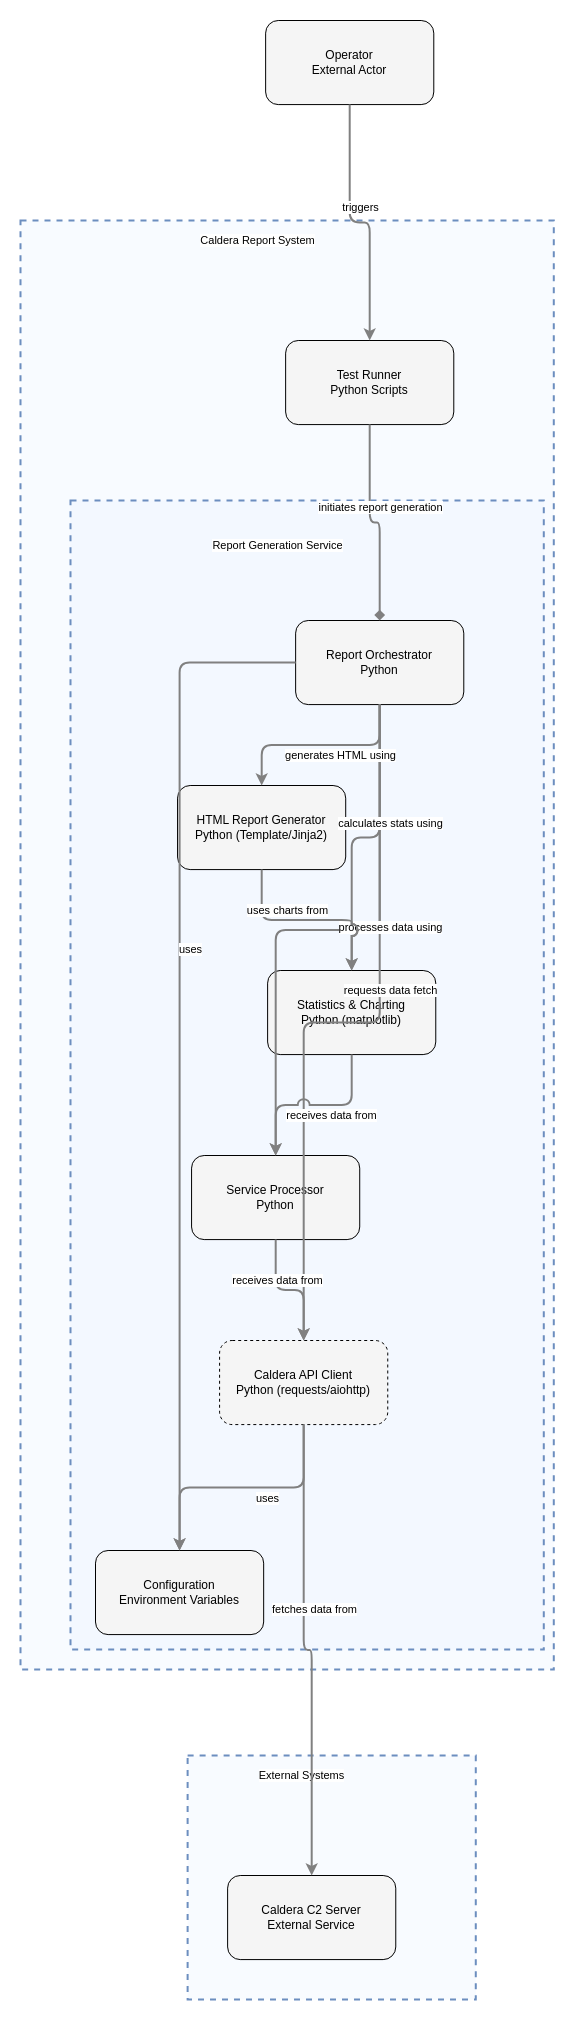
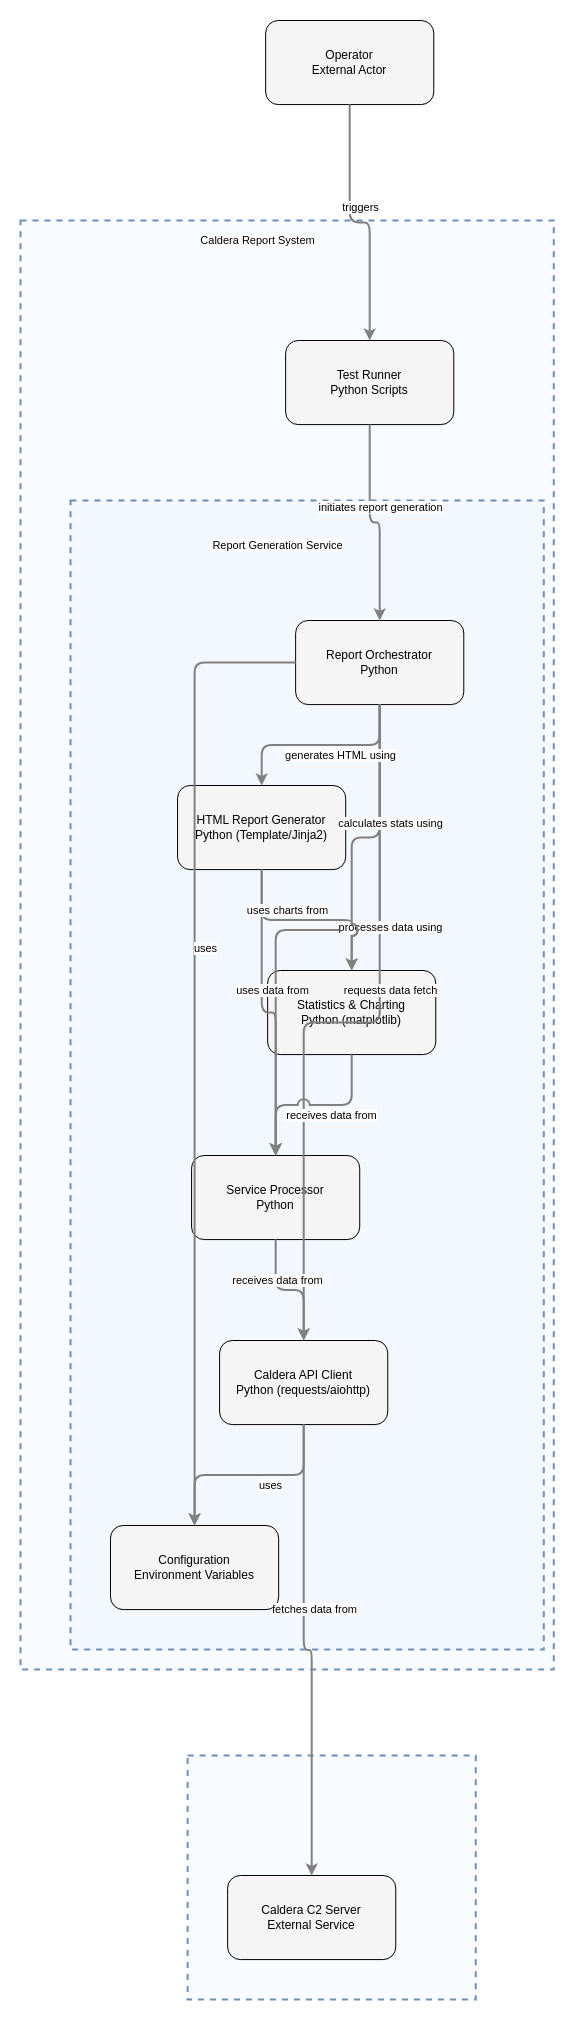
  <mxCell id="0" />
  <mxCell id="1" parent="0" />
  <mxCell id="2" value="" style="html=1;whiteSpace=wrap;container=1;fillColor=#dae8fc;strokeColor=#6c8ebf;dashed=1;fillOpacity=20;strokeWidth=2;containerType=none;recursiveResize=0;movable=1;resizable=1;autosize=0;dropTarget=0" vertex="1" parent="6"><mxGeometry x="50" y="280" width="473.289" height="1149.079" as="geometry" /></mxCell>
  <mxCell id="3" value="Report Generation Service" style="edgeLabel;html=1;align=center;verticalAlign=middle;resizable=0;labelBackgroundColor=white;spacing=5" vertex="1" parent="6"><mxGeometry x="58" y="313" width="397.289" height="24" as="geometry" /></mxCell>
  <mxCell id="4" value="" style="html=1;whiteSpace=wrap;container=1;fillColor=#dae8fc;strokeColor=#6c8ebf;dashed=1;fillOpacity=20;strokeWidth=2;containerType=none;recursiveResize=0;movable=1;resizable=1;autosize=0;dropTarget=0" vertex="1" parent="1"><mxGeometry x="187.118" y="1755" width="288.158" height="244.079" as="geometry" /></mxCell>
- <mxCell id="5" value="External Systems" style="edgeLabel;html=1;align=center;verticalAlign=middle;resizable=0;labelBackgroundColor=white;spacing=5" vertex="1" parent="1"><mxGeometry x="195.118" y="1763" width="212.158" height="24" as="geometry" /></mxCell>
  <mxCell id="6" value="" style="html=1;whiteSpace=wrap;container=1;fillColor=#dae8fc;strokeColor=#6c8ebf;dashed=1;fillOpacity=20;strokeWidth=2;containerType=none;recursiveResize=0;movable=1;resizable=1;autosize=0;dropTarget=0" vertex="1" parent="1"><mxGeometry x="20" y="220" width="533.289" height="1449.079" as="geometry" /></mxCell>
  <mxCell id="7" value="Caldera Report System" style="edgeLabel;html=1;align=center;verticalAlign=middle;resizable=0;labelBackgroundColor=white;spacing=5" vertex="1" parent="1"><mxGeometry x="28" y="228" width="457.289" height="24" as="geometry" /></mxCell>
  <mxCell id="8" value="Operator&lt;br&gt;External Actor" style="rounded=1;whiteSpace=wrap;html=1;fillColor=#f5f5f5" vertex="1" parent="1"><mxGeometry x="265.132" y="20" width="168.158" height="84.079" as="geometry" /></mxCell>
  <mxCell id="9" value="Test Runner&lt;br&gt;Python Scripts" style="rounded=1;whiteSpace=wrap;html=1;fillColor=#f5f5f5" vertex="1" parent="6"><mxGeometry x="265.132" y="120" width="168.158" height="84.079" as="geometry" /></mxCell>
  <mxCell id="10" value="Caldera C2 Server&lt;br&gt;External Service" style="rounded=1;whiteSpace=wrap;html=1;fillColor=#f5f5f5" vertex="1" parent="4"><mxGeometry x="40" y="120" width="168.158" height="84.079" as="geometry" /></mxCell>
  <mxCell id="11" value="Report Orchestrator&lt;br&gt;Python" style="rounded=1;whiteSpace=wrap;html=1;fillColor=#f5f5f5" vertex="1" parent="2"><mxGeometry x="225.132" y="120" width="168.158" height="84.079" as="geometry" /></mxCell>
- <mxCell id="12" value="Caldera API Client&lt;br&gt;Python (requests/aiohttp)" style="rounded=1;whiteSpace=wrap;html=1;fillColor=#f5f5f5;dashed=1;" vertex="1" parent="2"><mxGeometry x="149.092" y="840" width="168.158" height="84.079" as="geometry" /></mxCell>
+ <mxCell id="12" value="Caldera API Client&lt;br&gt;Python (requests/aiohttp)" style="rounded=1;whiteSpace=wrap;html=1;fillColor=#f5f5f5" vertex="1" parent="2"><mxGeometry x="149.092" y="840" width="168.158" height="84.079" as="geometry" /></mxCell>
  <mxCell id="13" value="Service Processor&lt;br&gt;Python" style="rounded=1;whiteSpace=wrap;html=1;fillColor=#f5f5f5" vertex="1" parent="2"><mxGeometry x="121.066" y="655" width="168.158" height="84.079" as="geometry" /></mxCell>
  <mxCell id="14" value="Statistics &amp;amp; Charting&lt;br&gt;Python (matplotlib)" style="rounded=1;whiteSpace=wrap;html=1;fillColor=#f5f5f5" vertex="1" parent="2"><mxGeometry x="197.105" y="470" width="168.158" height="84.079" as="geometry" /></mxCell>
  <mxCell id="15" value="HTML Report Generator&lt;br&gt;Python (Template/Jinja2)" style="rounded=1;whiteSpace=wrap;html=1;fillColor=#f5f5f5" vertex="1" parent="2"><mxGeometry x="107.053" y="285" width="168.158" height="84.079" as="geometry" /></mxCell>
- <mxCell id="16" value="Configuration&lt;br&gt;Environment Variables" style="rounded=1;whiteSpace=wrap;html=1;fillColor=#f5f5f5" vertex="1" parent="2"><mxGeometry x="25" y="1050" width="168.158" height="84.079" as="geometry" /></mxCell>
+ <mxCell id="16" value="Configuration&lt;br&gt;Environment Variables" style="rounded=1;whiteSpace=wrap;html=1;fillColor=#f5f5f5" vertex="1" parent="2"><mxGeometry x="40" y="1025" width="168.158" height="84.079" as="geometry" /></mxCell>
  <mxCell id="17" style="edgeStyle=orthogonalEdgeStyle;rounded=1;orthogonalLoop=1;jettySize=auto;html=1;strokeColor=#808080;strokeWidth=2;jumpStyle=arc;jumpSize=10;spacing=15;labelBackgroundColor=white;labelBorderColor=none" edge="1" parent="1" source="8" target="9"><mxGeometry relative="1" as="geometry" /></mxCell>
  <mxCell id="18" value="triggers" style="edgeLabel;html=1;align=center;verticalAlign=middle;resizable=0;points=[];" vertex="1" connectable="0" parent="17"><mxGeometry x="-0.2" y="10" relative="1" as="geometry"><mxPoint as="offset" /></mxGeometry></mxCell>
  <mxCell id="19" style="edgeStyle=orthogonalEdgeStyle;rounded=1;orthogonalLoop=1;jettySize=auto;html=1;strokeColor=#808080;strokeWidth=2;jumpStyle=arc;jumpSize=10;spacing=15;labelBackgroundColor=white;labelBorderColor=none" edge="1" parent="1" source="11" target="12"><mxGeometry relative="1" as="geometry" /></mxCell>
  <mxCell id="20" value="requests data fetch" style="edgeLabel;html=1;align=center;verticalAlign=middle;resizable=0;points=[];" vertex="1" connectable="0" parent="19"><mxGeometry x="-0.2" y="10" relative="1" as="geometry"><mxPoint as="offset" /></mxGeometry></mxCell>
  <mxCell id="21" style="edgeStyle=orthogonalEdgeStyle;rounded=1;orthogonalLoop=1;jettySize=auto;html=1;strokeColor=#808080;strokeWidth=2;jumpStyle=arc;jumpSize=10;spacing=15;labelBackgroundColor=white;labelBorderColor=none" edge="1" parent="1" source="11" target="13"><mxGeometry relative="1" as="geometry" /></mxCell>
  <mxCell id="22" value="processes data using" style="edgeLabel;html=1;align=center;verticalAlign=middle;resizable=0;points=[];" vertex="1" connectable="0" parent="21"><mxGeometry x="-0.2" y="10" relative="1" as="geometry"><mxPoint as="offset" /></mxGeometry></mxCell>
  <mxCell id="23" style="edgeStyle=orthogonalEdgeStyle;rounded=1;orthogonalLoop=1;jettySize=auto;html=1;strokeColor=#808080;strokeWidth=2;jumpStyle=arc;jumpSize=10;spacing=15;labelBackgroundColor=white;labelBorderColor=none" edge="1" parent="1" source="11" target="14"><mxGeometry relative="1" as="geometry" /></mxCell>
  <mxCell id="24" value="calculates stats using" style="edgeLabel;html=1;align=center;verticalAlign=middle;resizable=0;points=[];" vertex="1" connectable="0" parent="23"><mxGeometry x="-0.2" y="10" relative="1" as="geometry"><mxPoint as="offset" /></mxGeometry></mxCell>
  <mxCell id="25" style="edgeStyle=orthogonalEdgeStyle;rounded=1;orthogonalLoop=1;jettySize=auto;html=1;strokeColor=#808080;strokeWidth=2;jumpStyle=arc;jumpSize=10;spacing=15;labelBackgroundColor=white;labelBorderColor=none" edge="1" parent="1" source="11" target="15"><mxGeometry relative="1" as="geometry" /></mxCell>
  <mxCell id="26" value="generates HTML using" style="edgeLabel;html=1;align=center;verticalAlign=middle;resizable=0;points=[];" vertex="1" connectable="0" parent="25"><mxGeometry x="-0.2" y="10" relative="1" as="geometry"><mxPoint as="offset" /></mxGeometry></mxCell>
  <mxCell id="27" style="edgeStyle=orthogonalEdgeStyle;rounded=1;orthogonalLoop=1;jettySize=auto;html=1;strokeColor=#808080;strokeWidth=2;jumpStyle=arc;jumpSize=10;spacing=15;labelBackgroundColor=white;labelBorderColor=none" edge="1" parent="1" source="11" target="16"><mxGeometry relative="1" as="geometry" /></mxCell>
  <mxCell id="28" value="uses" style="edgeLabel;html=1;align=center;verticalAlign=middle;resizable=0;points=[];" vertex="1" connectable="0" parent="27"><mxGeometry x="-0.2" y="10" relative="1" as="geometry"><mxPoint as="offset" /></mxGeometry></mxCell>
  <mxCell id="29" style="edgeStyle=orthogonalEdgeStyle;rounded=1;orthogonalLoop=1;jettySize=auto;html=1;strokeColor=#808080;strokeWidth=2;jumpStyle=arc;jumpSize=10;spacing=15;labelBackgroundColor=white;labelBorderColor=none" edge="1" parent="1" source="13" target="12"><mxGeometry relative="1" as="geometry" /></mxCell>
  <mxCell id="30" value="receives data from" style="edgeLabel;html=1;align=center;verticalAlign=middle;resizable=0;points=[];" vertex="1" connectable="0" parent="29"><mxGeometry x="-0.2" y="10" relative="1" as="geometry"><mxPoint as="offset" /></mxGeometry></mxCell>
  <mxCell id="31" style="edgeStyle=orthogonalEdgeStyle;rounded=1;orthogonalLoop=1;jettySize=auto;html=1;strokeColor=#808080;strokeWidth=2;jumpStyle=arc;jumpSize=10;spacing=15;labelBackgroundColor=white;labelBorderColor=none" edge="1" parent="1" source="14" target="13"><mxGeometry relative="1" as="geometry" /></mxCell>
  <mxCell id="32" value="receives data from" style="edgeLabel;html=1;align=center;verticalAlign=middle;resizable=0;points=[];" vertex="1" connectable="0" parent="31"><mxGeometry x="-0.2" y="10" relative="1" as="geometry"><mxPoint as="offset" /></mxGeometry></mxCell>
+ <mxCell id="33" style="edgeStyle=orthogonalEdgeStyle;rounded=1;orthogonalLoop=1;jettySize=auto;html=1;strokeColor=#808080;strokeWidth=2;jumpStyle=arc;jumpSize=10;spacing=15;labelBackgroundColor=white;labelBorderColor=none" edge="1" parent="1" source="15" target="13"><mxGeometry relative="1" as="geometry" /></mxCell>
+ <mxCell id="34" value="uses data from" style="edgeLabel;html=1;align=center;verticalAlign=middle;resizable=0;points=[];" vertex="1" connectable="0" parent="33"><mxGeometry x="-0.2" y="10" relative="1" as="geometry"><mxPoint as="offset" /></mxGeometry></mxCell>
  <mxCell id="35" style="edgeStyle=orthogonalEdgeStyle;rounded=1;orthogonalLoop=1;jettySize=auto;html=1;strokeColor=#808080;strokeWidth=2;jumpStyle=arc;jumpSize=10;spacing=15;labelBackgroundColor=white;labelBorderColor=none" edge="1" parent="1" source="15" target="14"><mxGeometry relative="1" as="geometry" /></mxCell>
  <mxCell id="36" value="uses charts from" style="edgeLabel;html=1;align=center;verticalAlign=middle;resizable=0;points=[];" vertex="1" connectable="0" parent="35"><mxGeometry x="-0.2" y="10" relative="1" as="geometry"><mxPoint as="offset" /></mxGeometry></mxCell>
  <mxCell id="37" style="edgeStyle=orthogonalEdgeStyle;rounded=1;orthogonalLoop=1;jettySize=auto;html=1;strokeColor=#808080;strokeWidth=2;jumpStyle=arc;jumpSize=10;spacing=15;labelBackgroundColor=white;labelBorderColor=none" edge="1" parent="1" source="12" target="10"><mxGeometry relative="1" as="geometry" /></mxCell>
  <mxCell id="38" value="fetches data from" style="edgeLabel;html=1;align=center;verticalAlign=middle;resizable=0;points=[];" vertex="1" connectable="0" parent="37"><mxGeometry x="-0.2" y="10" relative="1" as="geometry"><mxPoint as="offset" /></mxGeometry></mxCell>
  <mxCell id="39" style="edgeStyle=orthogonalEdgeStyle;rounded=1;orthogonalLoop=1;jettySize=auto;html=1;strokeColor=#808080;strokeWidth=2;jumpStyle=arc;jumpSize=10;spacing=15;labelBackgroundColor=white;labelBorderColor=none" edge="1" parent="1" source="12" target="16"><mxGeometry relative="1" as="geometry" /></mxCell>
  <mxCell id="40" value="uses" style="edgeLabel;html=1;align=center;verticalAlign=middle;resizable=0;points=[];" vertex="1" connectable="0" parent="39"><mxGeometry x="-0.2" y="10" relative="1" as="geometry"><mxPoint as="offset" /></mxGeometry></mxCell>
- <mxCell id="41" style="edgeStyle=orthogonalEdgeStyle;rounded=1;orthogonalLoop=1;jettySize=auto;html=1;strokeColor=#808080;strokeWidth=2;jumpStyle=arc;jumpSize=10;spacing=15;labelBackgroundColor=white;labelBorderColor=none;endArrow=diamond;" edge="1" parent="1" source="9" target="11"><mxGeometry relative="1" as="geometry" /></mxCell>
+ <mxCell id="41" style="edgeStyle=orthogonalEdgeStyle;rounded=1;orthogonalLoop=1;jettySize=auto;html=1;strokeColor=#808080;strokeWidth=2;jumpStyle=arc;jumpSize=10;spacing=15;labelBackgroundColor=white;labelBorderColor=none" edge="1" parent="1" source="9" target="11"><mxGeometry relative="1" as="geometry" /></mxCell>
  <mxCell id="42" value="initiates report generation" style="edgeLabel;html=1;align=center;verticalAlign=middle;resizable=0;points=[];" vertex="1" connectable="0" parent="41"><mxGeometry x="-0.2" y="10" relative="1" as="geometry"><mxPoint as="offset" /></mxGeometry></mxCell>
